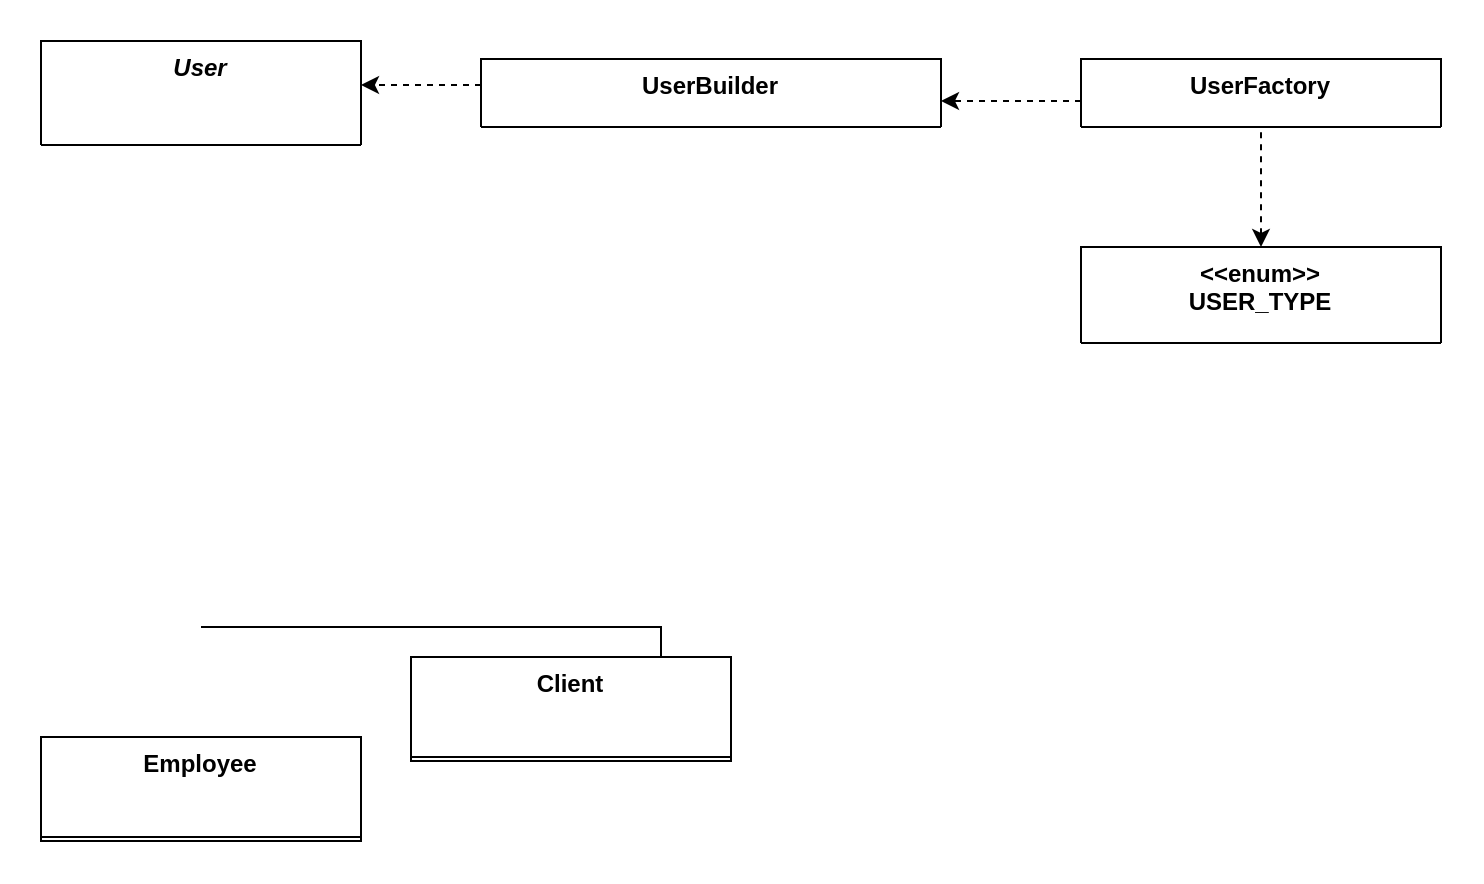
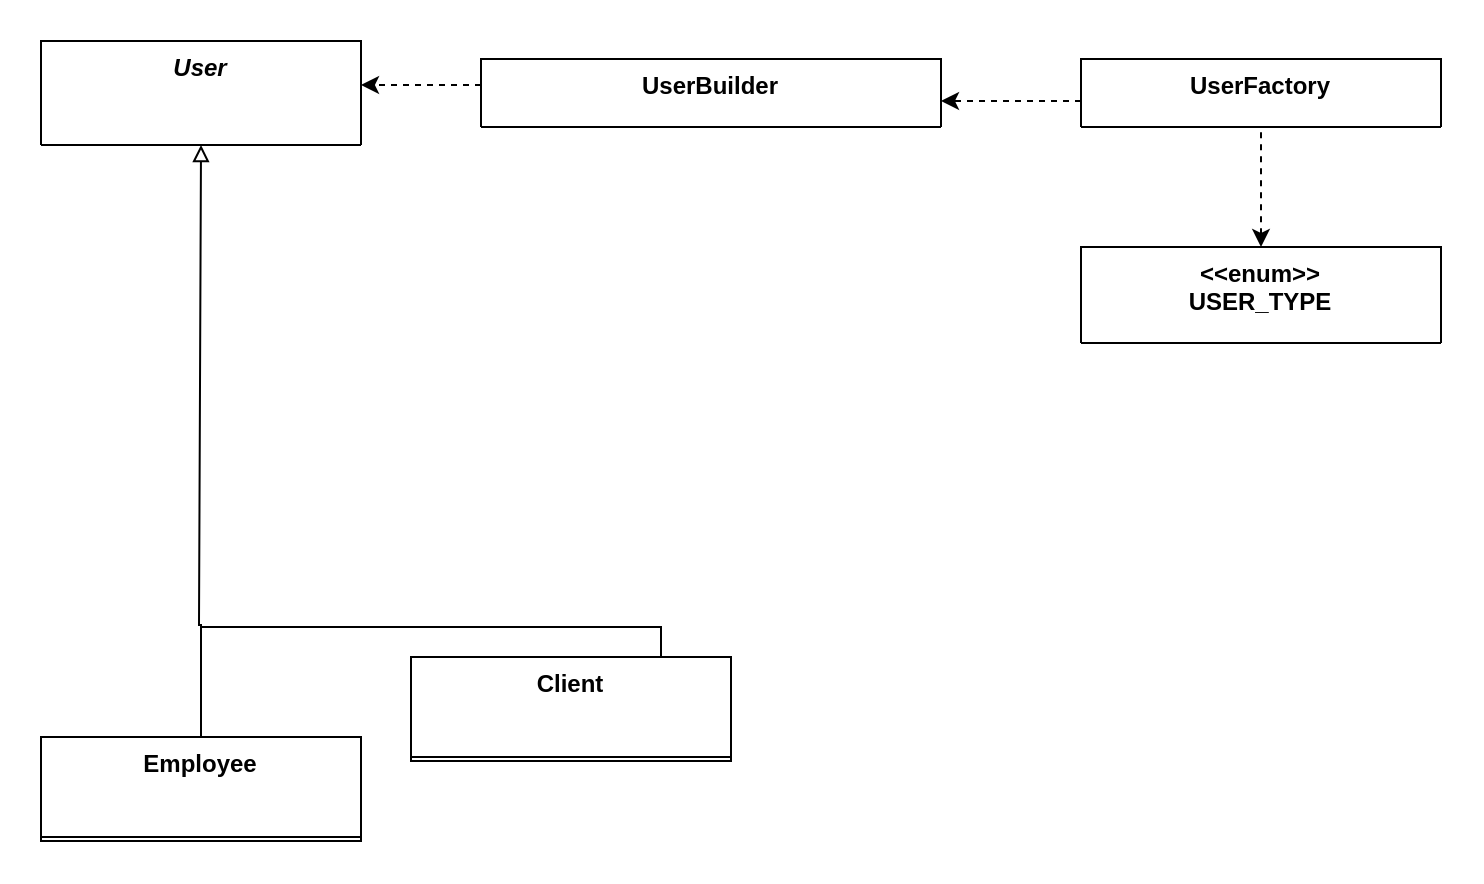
  <mxCell id="0" />
  <mxCell id="1" parent="0" />
  <mxCell id="2" value="User" style="swimlane;fontStyle=3;align=center;verticalAlign=top;childLayout=stackLayout;horizontal=1;startSize=52;horizontalStack=0;resizeParent=1;resizeParentMax=0;resizeLast=0;collapsible=1;marginBottom=0;" parent="1" vertex="1"><mxGeometry x="20" y="20" width="160" height="52" as="geometry" /></mxCell>
  <mxCell id="3" value="UserFactory" style="swimlane;fontStyle=1;align=center;verticalAlign=top;childLayout=stackLayout;horizontal=1;startSize=34;horizontalStack=0;resizeParent=1;resizeParentMax=0;resizeLast=0;collapsible=1;marginBottom=0;" parent="1" vertex="1"><mxGeometry x="540" y="29" width="180" height="34" as="geometry" /></mxCell>
  <mxCell id="4" style="edgeStyle=orthogonalEdgeStyle;rounded=0;orthogonalLoop=1;jettySize=auto;html=1;exitX=0.5;exitY=0;exitDx=0;exitDy=0;endArrow=none;endFill=0;" parent="1" source="5" edge="1"><mxGeometry relative="1" as="geometry"><mxPoint x="100" y="313" as="targetPoint" /><Array as="points"><mxPoint x="330" y="313" /></Array></mxGeometry></mxCell>
  <mxCell id="5" value="Client" style="swimlane;fontStyle=1;align=center;verticalAlign=top;childLayout=stackLayout;horizontal=1;startSize=50;horizontalStack=0;resizeParent=1;resizeParentMax=0;resizeLast=0;collapsible=1;marginBottom=0;" parent="1" vertex="1"><mxGeometry x="205" y="328" width="160" height="52" as="geometry" /></mxCell>
+ <mxCell id="6" style="edgeStyle=orthogonalEdgeStyle;rounded=0;orthogonalLoop=1;jettySize=auto;html=1;exitX=0.5;exitY=0;exitDx=0;exitDy=0;endArrow=block;endFill=0;entryX=0.5;entryY=1;entryDx=0;entryDy=0;" parent="1" source="7" edge="1" target="2"><mxGeometry relative="1" as="geometry"><Array as="points"><mxPoint x="100" y="312" /><mxPoint x="99" y="72" /></Array><mxPoint x="99" y="83" as="targetPoint" /></mxGeometry></mxCell>
  <mxCell id="7" value="Employee" style="swimlane;fontStyle=1;align=center;verticalAlign=top;childLayout=stackLayout;horizontal=1;startSize=50;horizontalStack=0;resizeParent=1;resizeParentMax=0;resizeLast=0;collapsible=1;marginBottom=0;" parent="1" vertex="1"><mxGeometry x="20" y="368" width="160" height="52" as="geometry" /></mxCell>
  <mxCell id="8" value="UserBuilder" style="swimlane;fontStyle=1;align=center;verticalAlign=top;childLayout=stackLayout;horizontal=1;startSize=34;horizontalStack=0;resizeParent=1;resizeParentMax=0;resizeLast=0;collapsible=1;marginBottom=0;" parent="1" vertex="1"><mxGeometry x="240" y="29" width="230" height="34" as="geometry" /></mxCell>
  <mxCell id="9" style="edgeStyle=orthogonalEdgeStyle;rounded=0;orthogonalLoop=1;jettySize=auto;html=1;exitX=0;exitY=0.5;exitDx=0;exitDy=0;entryX=1;entryY=0.5;entryDx=0;entryDy=0;dashed=1;" parent="1" edge="1"><mxGeometry relative="1" as="geometry"><mxPoint x="540" y="50" as="sourcePoint" /><mxPoint x="470" y="50" as="targetPoint" /></mxGeometry></mxCell>
  <mxCell id="10" style="edgeStyle=orthogonalEdgeStyle;rounded=0;orthogonalLoop=1;jettySize=auto;html=1;endArrow=classic;endFill=1;entryX=1;entryY=0.5;entryDx=0;entryDy=0;dashed=1;" parent="1" edge="1"><mxGeometry relative="1" as="geometry"><mxPoint x="240" y="42" as="sourcePoint" /><mxPoint x="180" y="42" as="targetPoint" /><Array as="points"><mxPoint x="237" y="42" /><mxPoint x="237" y="42" /></Array></mxGeometry></mxCell>
  <mxCell id="11" style="edgeStyle=orthogonalEdgeStyle;rounded=0;orthogonalLoop=1;jettySize=auto;html=1;exitX=0.5;exitY=0;exitDx=0;exitDy=0;entryX=0.5;entryY=1;entryDx=0;entryDy=0;dashed=1;endArrow=none;endFill=0;startArrow=classic;startFill=1;" parent="1" source="12" target="3" edge="1"><mxGeometry relative="1" as="geometry"><mxPoint x="629.64" y="62.116" as="targetPoint" /></mxGeometry></mxCell>
  <mxCell id="12" value="&lt;&lt;enum&gt;&gt;&#10;USER_TYPE" style="swimlane;fontStyle=1;align=center;verticalAlign=top;childLayout=stackLayout;horizontal=1;startSize=48;horizontalStack=0;resizeParent=1;resizeParentMax=0;resizeLast=0;collapsible=1;marginBottom=0;" parent="1" vertex="1"><mxGeometry x="540" y="123" width="180" height="48" as="geometry" /></mxCell>
